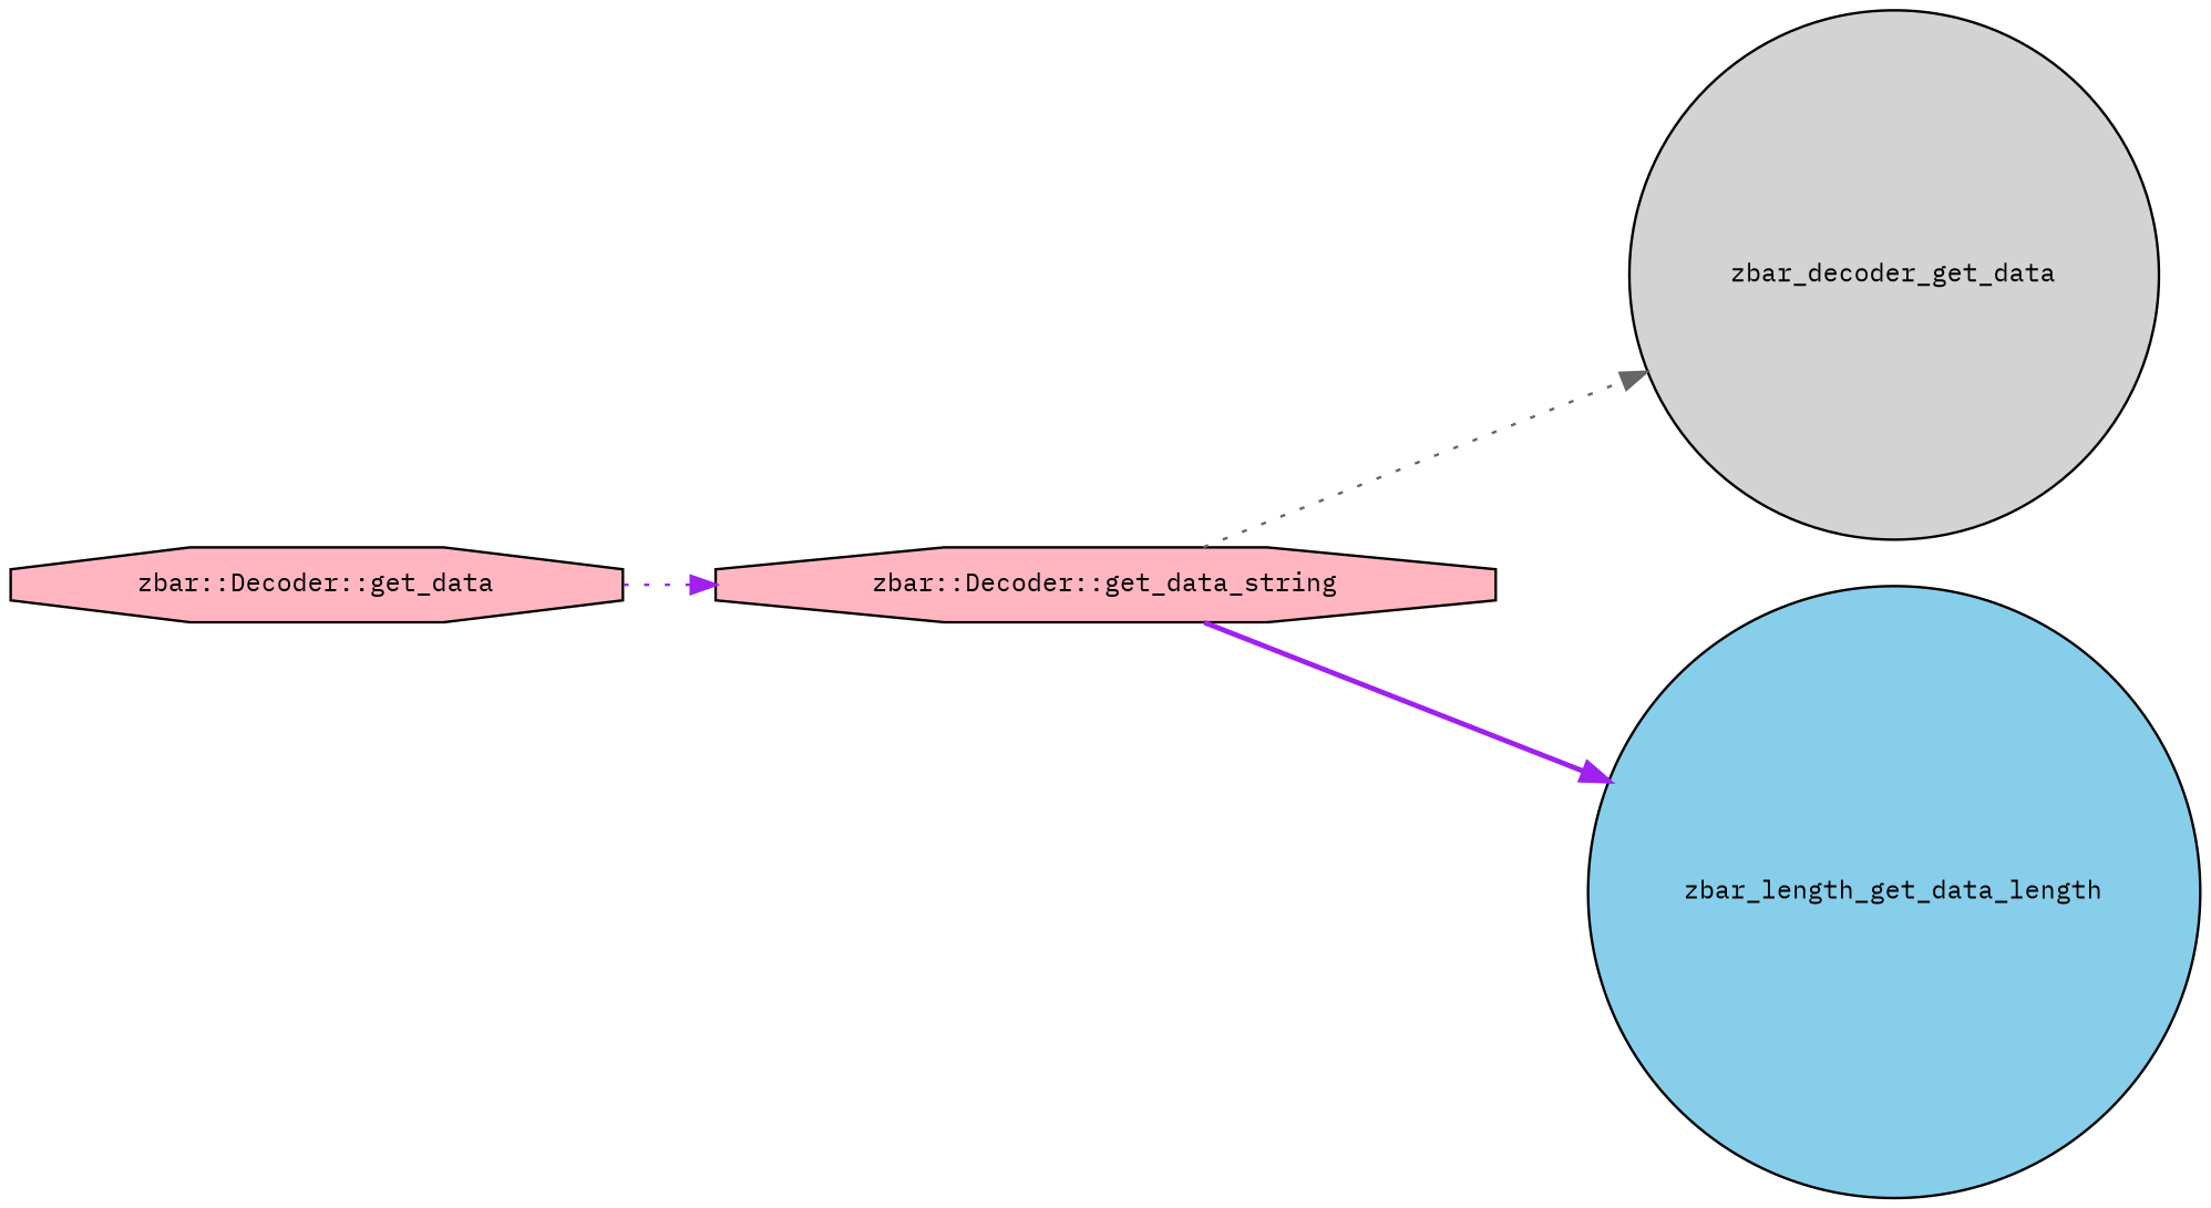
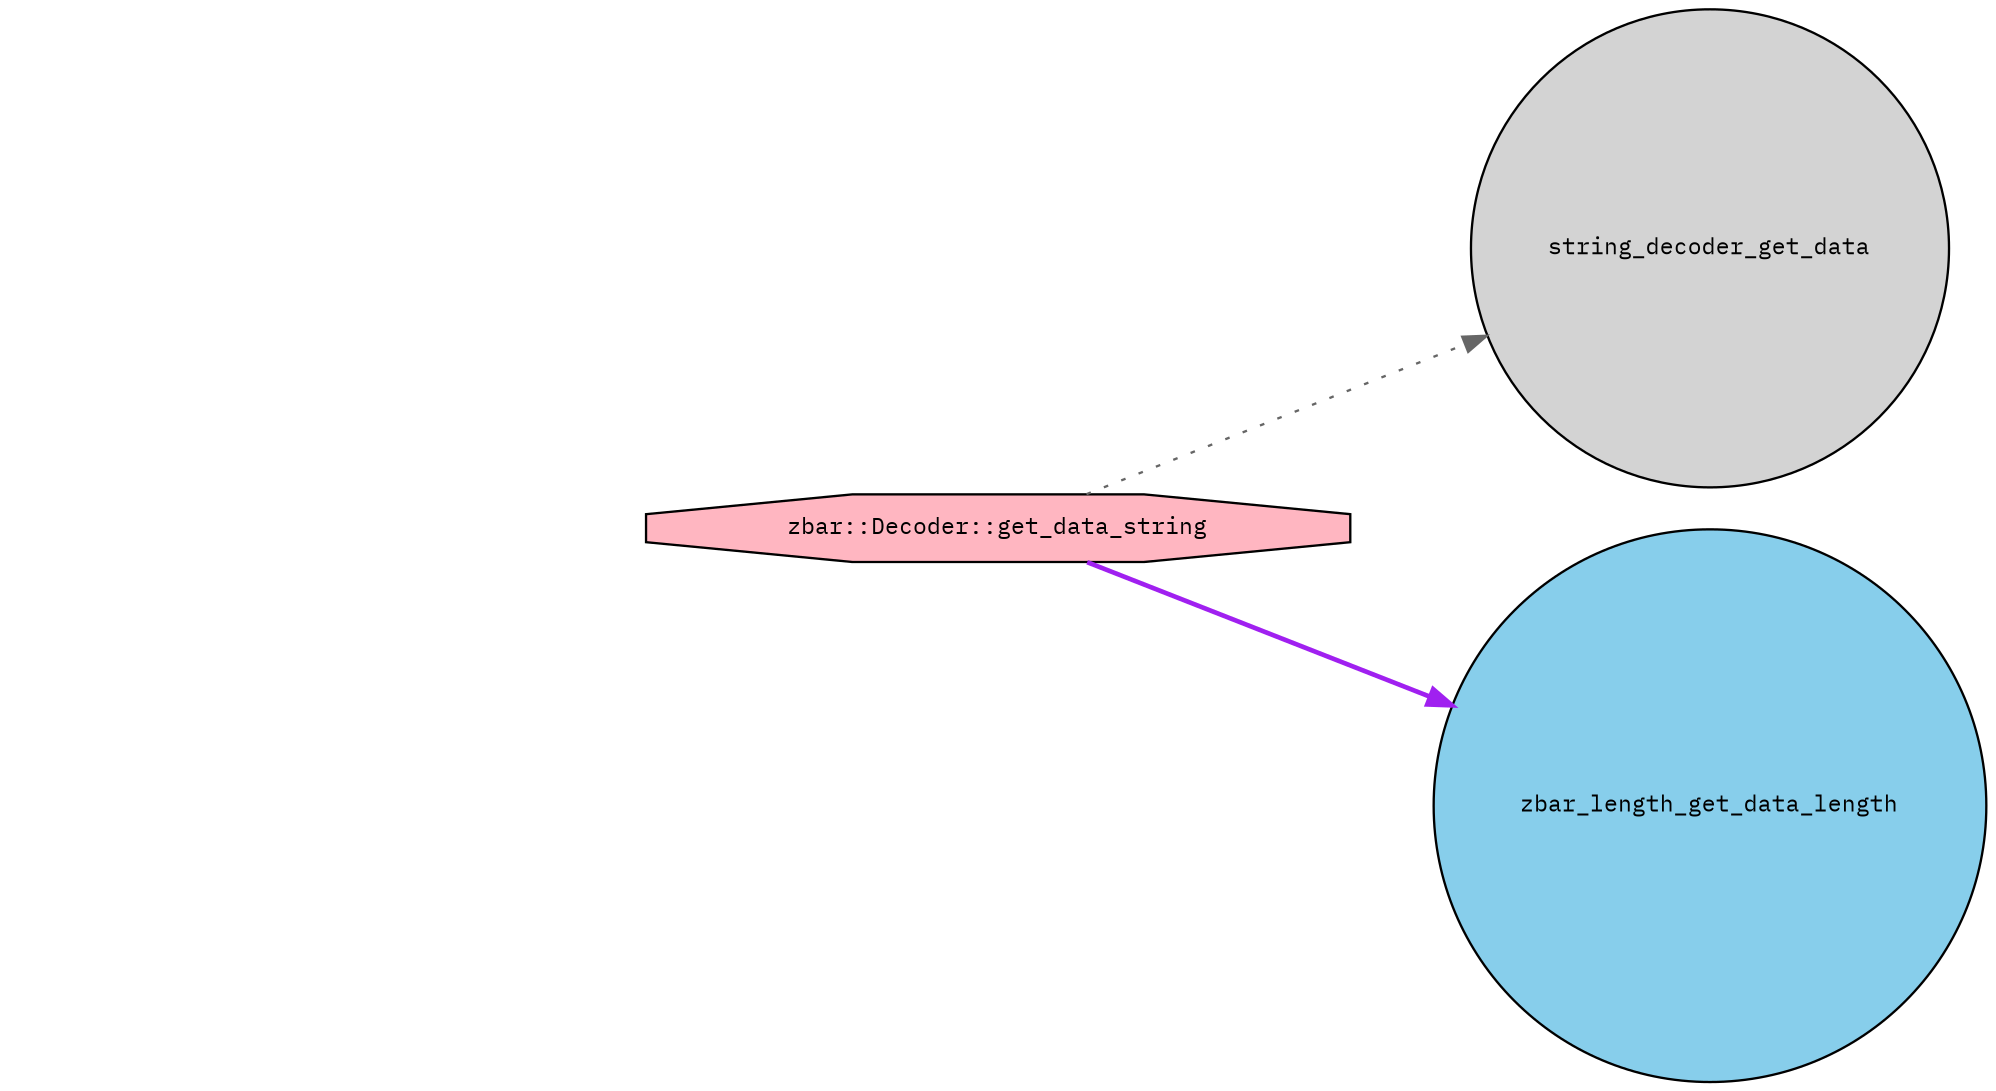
  digraph {
    fontname="IBM Plex Mono"
    rankdir=LR
    node [color=black fillcolor=lightpink fontname="IBM Plex Mono" fontsize=10 shape=octagon style=filled]
    edge [color=purple fontname="IBM Plex Mono" fontsize=10 labelfontname=Helvetica labelfontsize=10 style=dotted]
-   n1 [fontcolor=black height=0.2 label="zbar::Decoder::get_data" width=0.4]
    n2 [height=0.2 label="zbar::Decoder::get_data_string" width=0.4]
-   n3 [fillcolor=lightgrey height=0.2 label=zbar_decoder_get_data shape=circle width=0.4]
+   n3 [fillcolor=lightgrey height=0.2 label=string_decoder_get_data shape=circle width=0.4]
    n4 [fillcolor=skyblue height=0.2 label=zbar_length_get_data_length shape=circle width=0.4]
-   n1 -> n2
    n2 -> n3 [color=gray40]
    n2 -> n4 [style=bold]
  }
